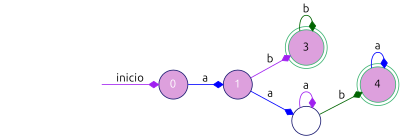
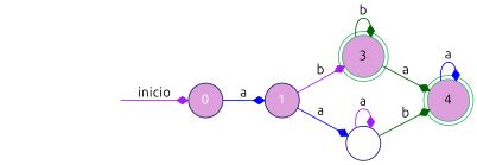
  digraph {
    rankdir=LR
    fontname=Ubuntu
    node [color=midnightblue shape=circle style=filled fillcolor=plum fontname=Ubuntu fontcolor=white]
    edge [color=darkgreen arrowhead=diamond fontname=Ubuntu]
    3 [color=mediumseagreen shape=doublecircle fontcolor=""]
    4 [color=mediumseagreen shape=doublecircle fontcolor=""]
    secret_node [style=invis fillcolor=""]
    0
    1
    2 [fillcolor=white]
    3 -> 3 [label=b]
+   3 -> 4 [label=a]
    4 -> 4 [color=blue label=a]
    secret_node -> 0 [color=purple label=inicio]
    0 -> 1 [color=blue label=a]
    1 -> 3 [color=purple label=b]
    1 -> 2 [color=blue label=a]
    2 -> 4 [label=b]
    2 -> 2 [color=purple label=a]
  }
